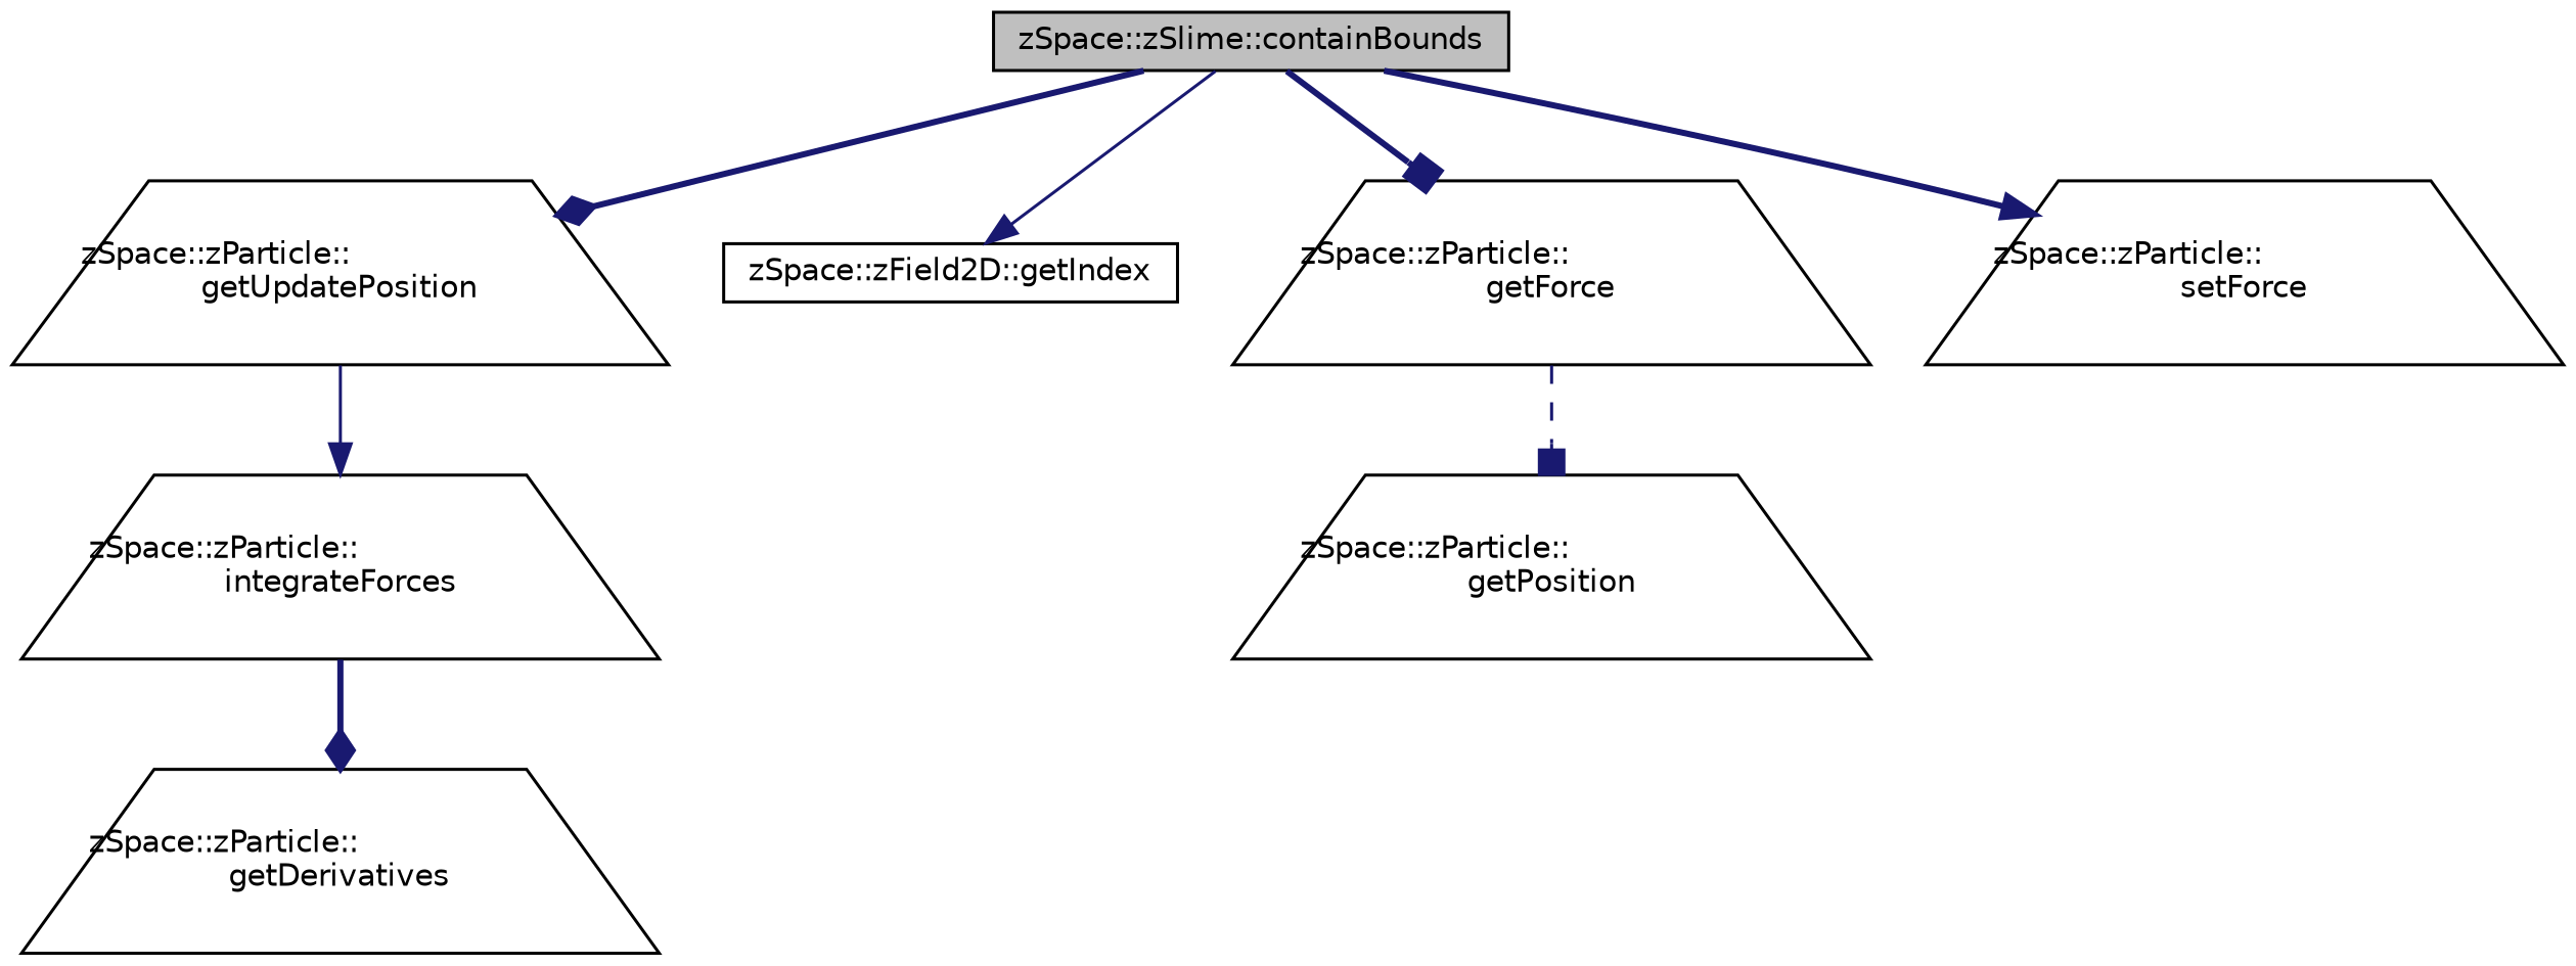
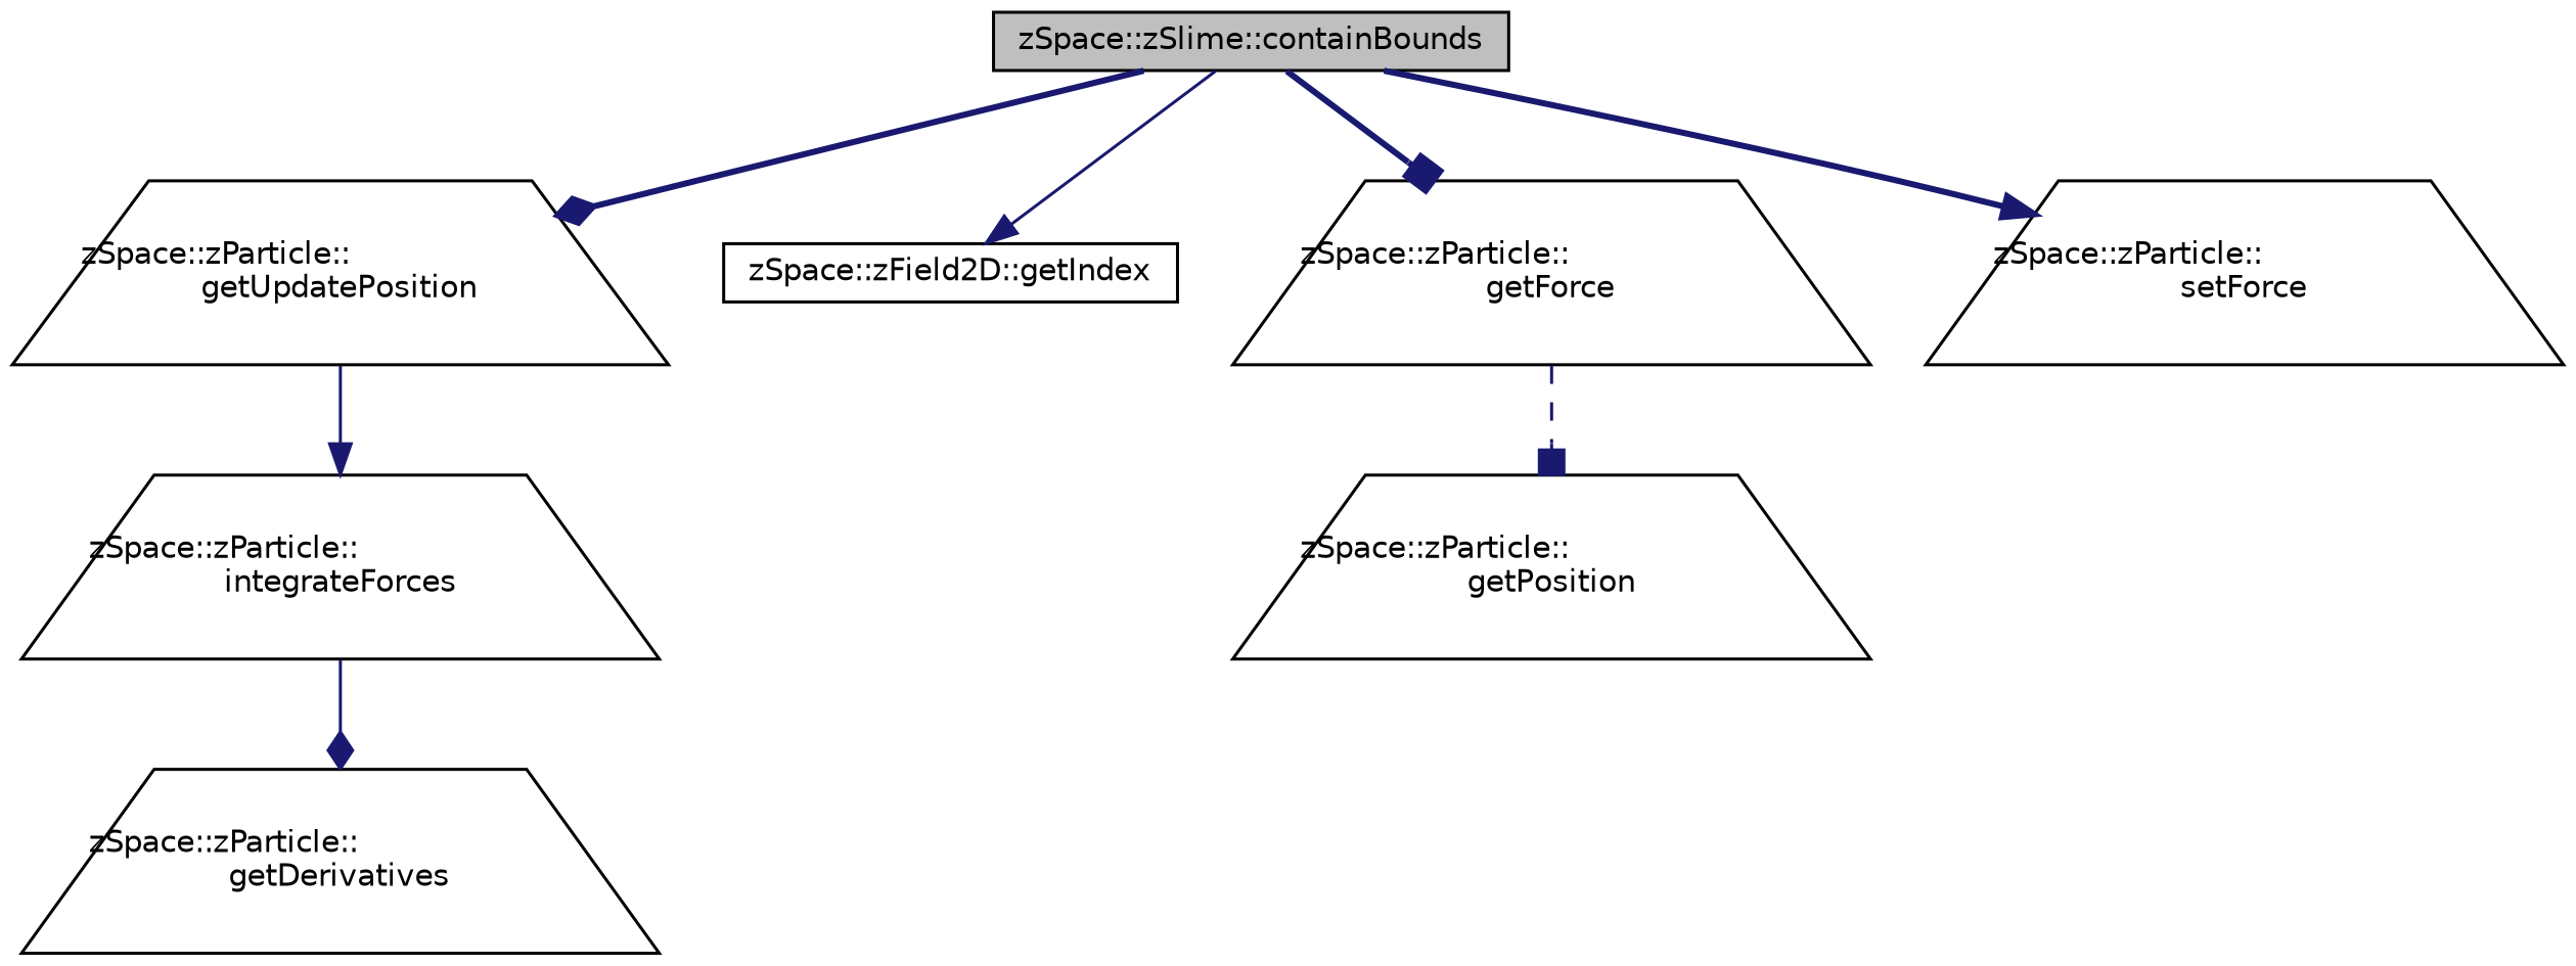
  digraph {
    rankdir=TB
    node [color=black fillcolor=white fontname=Helvetica fontsize=10 shape=trapezium style=filled]
    edge [arrowhead=normal color=midnightblue fontname=Helvetica fontsize=10 labelfontname=Helvetica labelfontsize=10 style=bold]
    n1 [fillcolor=grey75 fontcolor=black height=0.2 label="zSpace::zSlime::containBounds" shape=box width=0.4]
    n2 [height=0.2 label="zSpace::zParticle::\lgetUpdatePosition" width=0.4]
    n3 [height=0.2 label="zSpace::zField2D::getIndex" shape=box width=0.4]
    n4 [height=0.2 label="zSpace::zParticle::\lgetForce" width=0.4]
    n5 [height=0.2 label="zSpace::zParticle::\lsetForce" width=0.4]
    n6 [height=0.2 label="zSpace::zParticle::\lintegrateForces" width=0.4]
    n7 [height=0.2 label="zSpace::zParticle::\lgetPosition" width=0.4]
    n8 [height=0.2 label="zSpace::zParticle::\lgetDerivatives" width=0.4]
    n1 -> n2 [arrowhead=diamond]
    n1 -> n3 [style=solid]
    n1 -> n4 [arrowhead=box]
    n1 -> n5
    n2 -> n6 [style=solid]
    n4 -> n7 [arrowhead=box style=dashed]
-   n6 -> n8 [arrowhead=diamond]
+   n6 -> n8 [arrowhead=diamond style=solid]
  }
